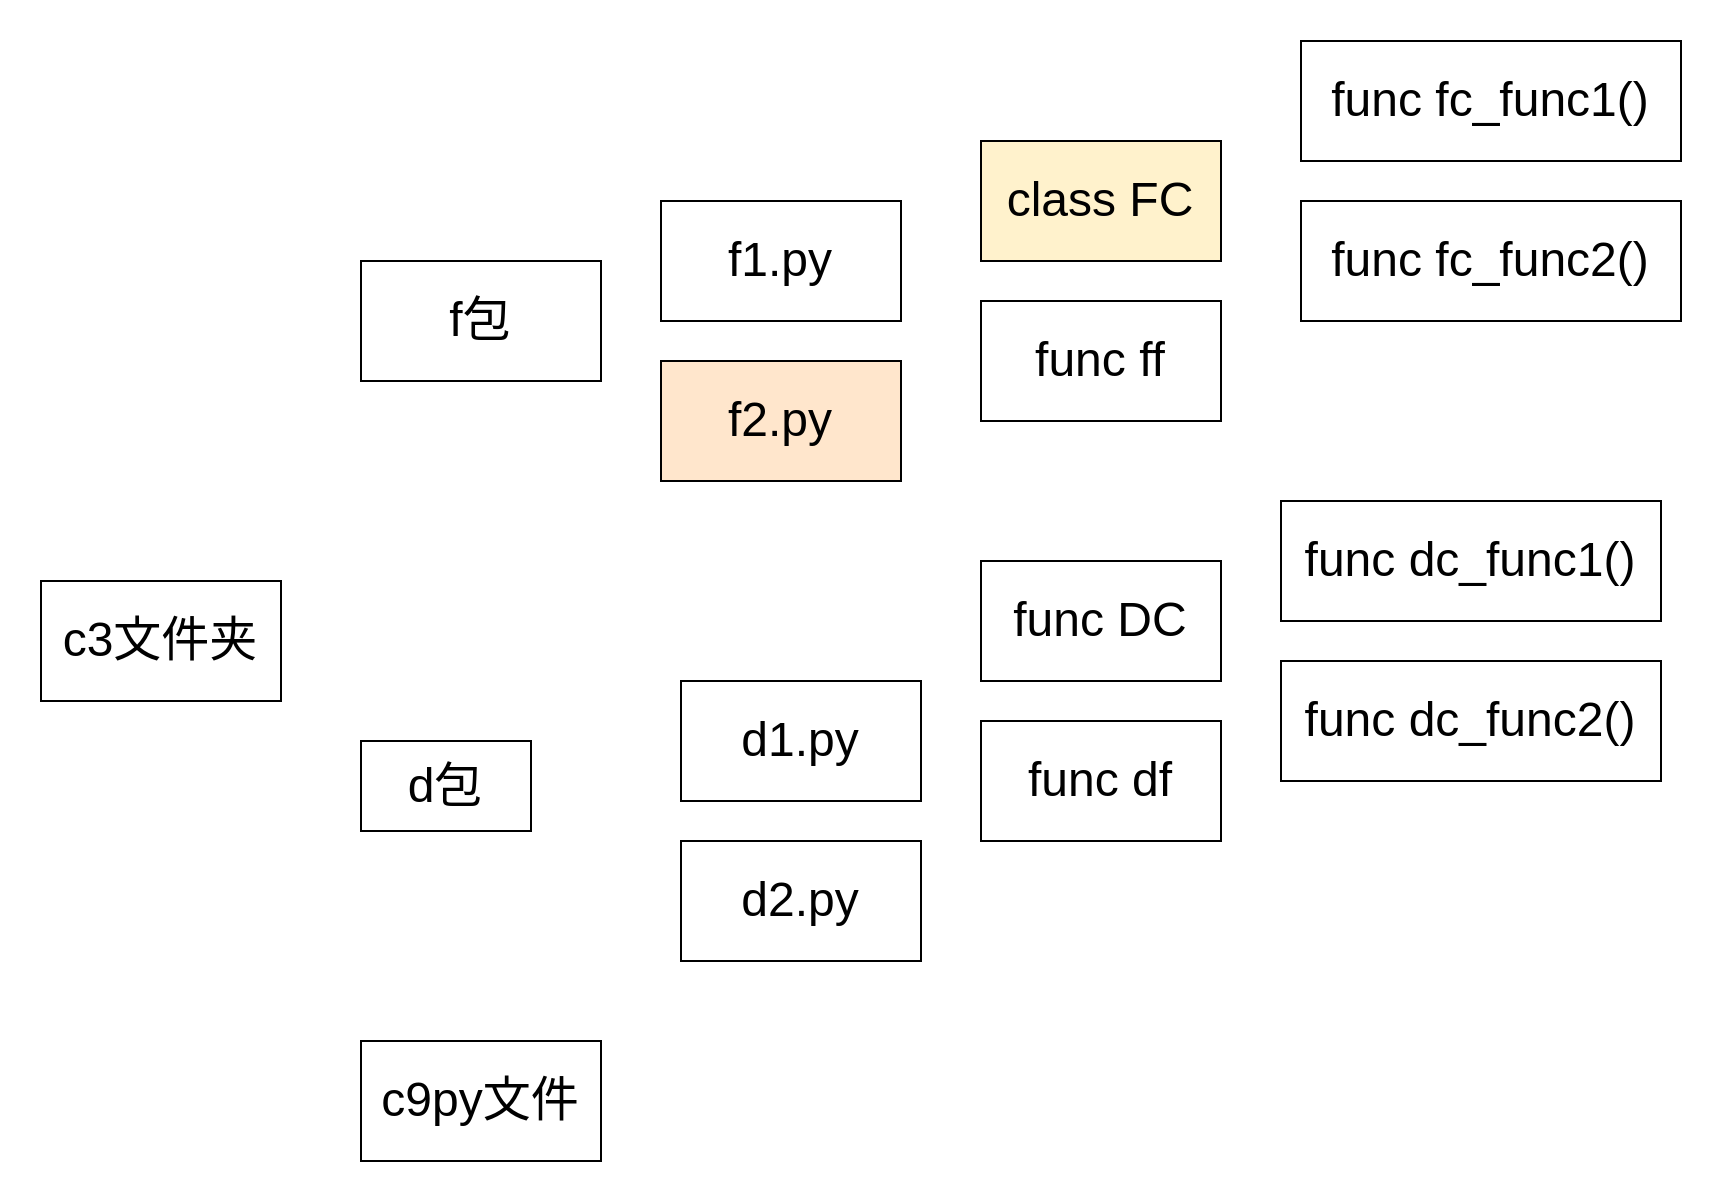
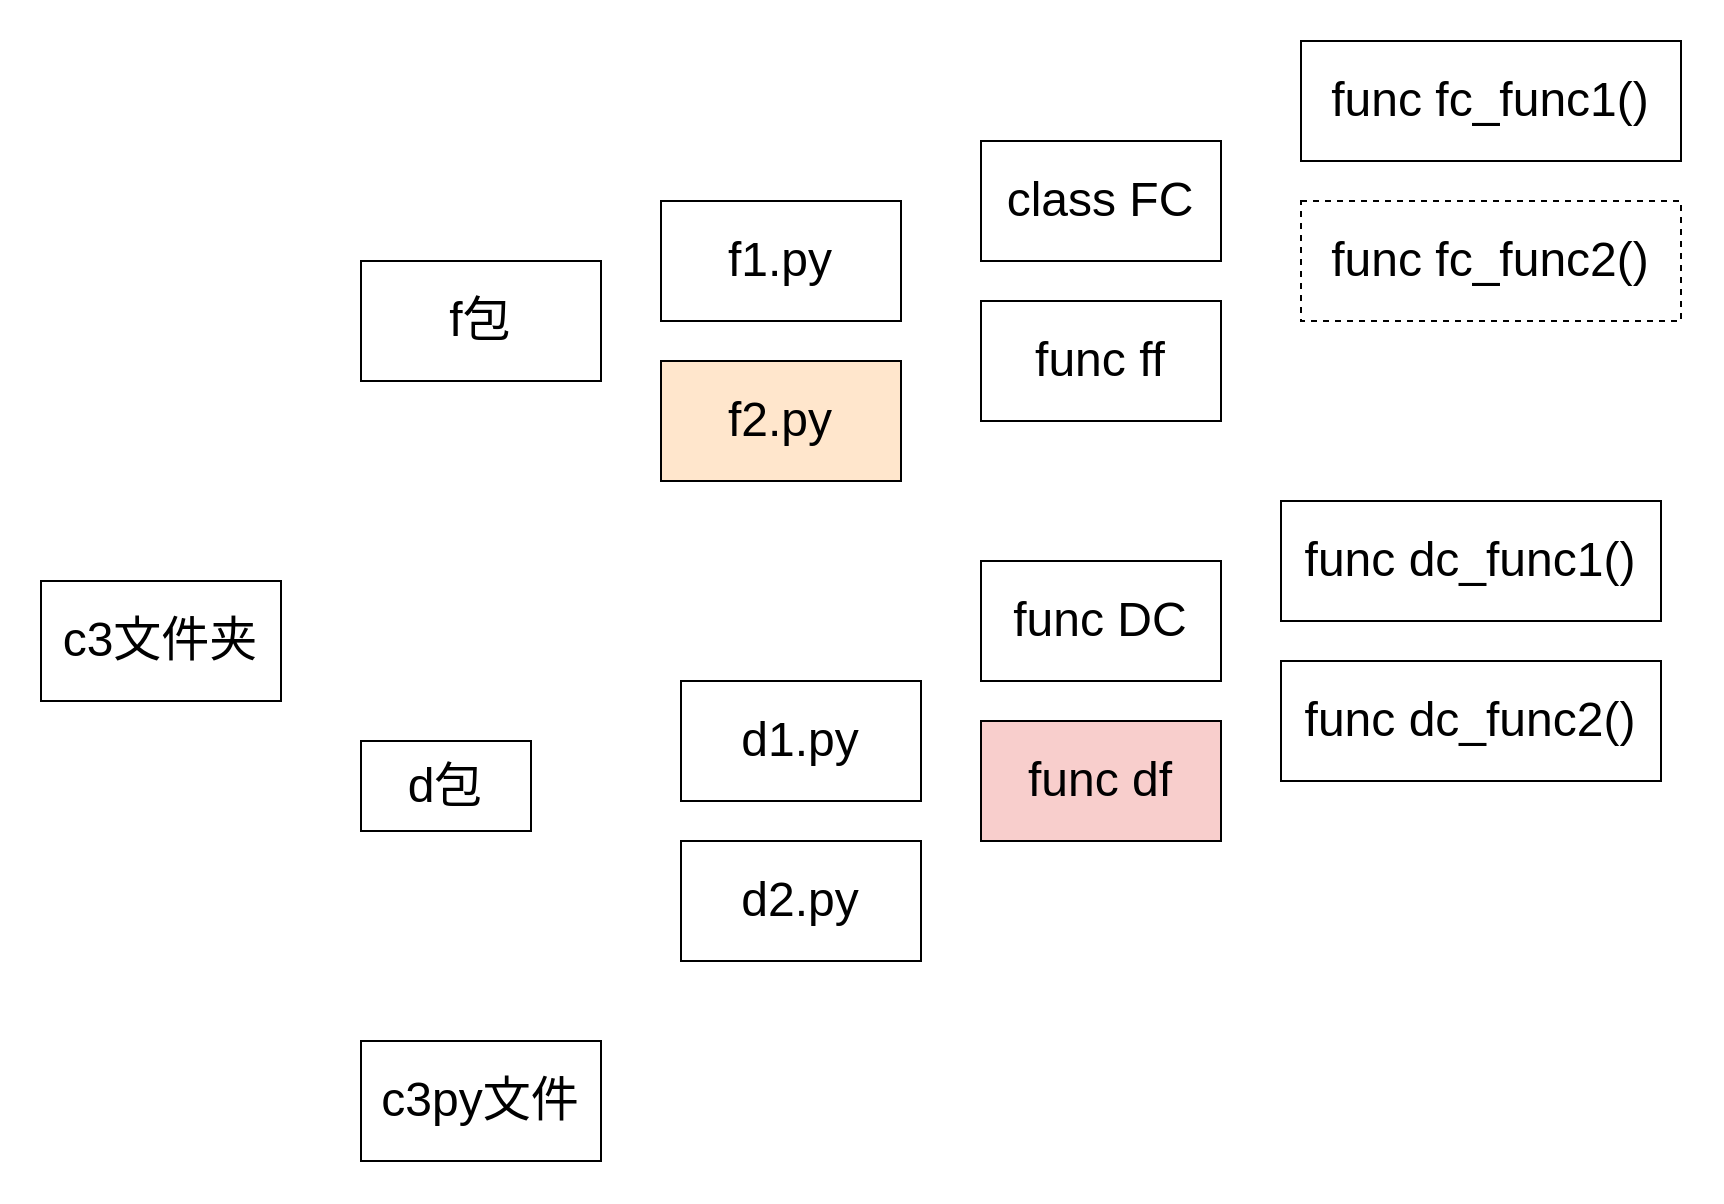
  <mxCell id="0" />
  <mxCell id="1" parent="0" />
  <mxCell id="2" value="&lt;font style=&quot;font-size: 24px;&quot;&gt;c3文件夹&lt;/font&gt;" style="rounded=0;whiteSpace=wrap;html=1;" parent="1" vertex="1"><mxGeometry y="290" width="120" height="60" as="geometry" x="20" /></mxCell>
- <mxCell id="3" value="&lt;font style=&quot;font-size: 24px;&quot;&gt;c9py文件&lt;/font&gt;" style="rounded=0;whiteSpace=wrap;html=1;" parent="1" vertex="1"><mxGeometry x="180" y="520" width="120" height="60" as="geometry" /></mxCell>
+ <mxCell id="3" value="&lt;font style=&quot;font-size: 24px;&quot;&gt;c3py文件&lt;/font&gt;" style="rounded=0;whiteSpace=wrap;html=1;" parent="1" vertex="1"><mxGeometry x="180" y="520" width="120" height="60" as="geometry" /></mxCell>
  <mxCell id="4" value="&lt;span style=&quot;font-size: 24px;&quot;&gt;f1.py&lt;/span&gt;" style="rounded=0;whiteSpace=wrap;html=1;" parent="1" vertex="1"><mxGeometry x="330" y="100" width="120" height="60" as="geometry" /></mxCell>
  <mxCell id="5" value="&lt;font style=&quot;font-size: 24px;&quot;&gt;d包&lt;/font&gt;" style="rounded=0;whiteSpace=wrap;html=1;" parent="1" vertex="1"><mxGeometry x="180" y="370" width="85" height="45" as="geometry" /></mxCell>
  <mxCell id="6" value="&lt;span style=&quot;font-size: 24px;&quot;&gt;f包&lt;/span&gt;" style="rounded=0;whiteSpace=wrap;html=1;" parent="1" vertex="1"><mxGeometry x="180" y="130" width="120" height="60" as="geometry" /></mxCell>
  <mxCell id="7" value="&lt;span style=&quot;font-size: 24px;&quot;&gt;f2.py&lt;/span&gt;" style="rounded=0;whiteSpace=wrap;html=1;fillColor=#ffe6cc;" parent="1" vertex="1"><mxGeometry x="330" y="180" width="120" height="60" as="geometry" /></mxCell>
- <mxCell id="8" value="&lt;span style=&quot;font-size: 24px;&quot;&gt;class FC&lt;/span&gt;" style="rounded=0;whiteSpace=wrap;html=1;fillColor=#fff2cc;" parent="1" vertex="1"><mxGeometry x="490" y="70" width="120" height="60" as="geometry" /></mxCell>
+ <mxCell id="8" value="&lt;span style=&quot;font-size: 24px;&quot;&gt;class FC&lt;/span&gt;" style="rounded=0;whiteSpace=wrap;html=1;" parent="1" vertex="1"><mxGeometry x="490" y="70" width="120" height="60" as="geometry" /></mxCell>
  <mxCell id="9" value="&lt;span style=&quot;font-size: 24px;&quot;&gt;func ff&lt;/span&gt;" style="rounded=0;whiteSpace=wrap;html=1;" parent="1" vertex="1"><mxGeometry x="490" y="150" width="120" height="60" as="geometry" /></mxCell>
  <mxCell id="10" value="&lt;span style=&quot;font-size: 24px;&quot;&gt;func fc_func1()&lt;/span&gt;" style="rounded=0;whiteSpace=wrap;html=1;" parent="1" vertex="1"><mxGeometry x="650" y="20" width="190" height="60" as="geometry" /></mxCell>
- <mxCell id="11" value="&lt;span style=&quot;font-size: 24px;&quot;&gt;func fc_func2()&lt;/span&gt;" style="rounded=0;whiteSpace=wrap;html=1;" parent="1" vertex="1"><mxGeometry x="650" y="100" width="190" height="60" as="geometry" /></mxCell>
+ <mxCell id="11" value="&lt;span style=&quot;font-size: 24px;&quot;&gt;func fc_func2()&lt;/span&gt;" style="rounded=0;whiteSpace=wrap;html=1;dashed=1;" parent="1" vertex="1"><mxGeometry x="650" y="100" width="190" height="60" as="geometry" /></mxCell>
  <mxCell id="12" value="&lt;span style=&quot;font-size: 24px;&quot;&gt;d1.py&lt;/span&gt;" style="rounded=0;whiteSpace=wrap;html=1;" parent="1" vertex="1"><mxGeometry x="340" y="340" width="120" height="60" as="geometry" /></mxCell>
  <mxCell id="13" value="&lt;span style=&quot;font-size: 24px;&quot;&gt;d2.py&lt;/span&gt;" style="rounded=0;whiteSpace=wrap;html=1;" parent="1" vertex="1"><mxGeometry x="340" y="420" width="120" height="60" as="geometry" /></mxCell>
  <mxCell id="14" value="&lt;span style=&quot;font-size: 24px;&quot;&gt;func DC&lt;/span&gt;" style="rounded=0;whiteSpace=wrap;html=1;" parent="1" vertex="1"><mxGeometry x="490" y="280" width="120" height="60" as="geometry" /></mxCell>
- <mxCell id="15" value="&lt;span style=&quot;font-size: 24px;&quot;&gt;func df&lt;/span&gt;" style="rounded=0;whiteSpace=wrap;html=1;" parent="1" vertex="1"><mxGeometry x="490" y="360" width="120" height="60" as="geometry" /></mxCell>
+ <mxCell id="15" value="&lt;span style=&quot;font-size: 24px;&quot;&gt;func df&lt;/span&gt;" style="rounded=0;whiteSpace=wrap;html=1;fillColor=#f8cecc;" parent="1" vertex="1"><mxGeometry x="490" y="360" width="120" height="60" as="geometry" /></mxCell>
  <mxCell id="16" value="&lt;span style=&quot;font-size: 24px;&quot;&gt;func dc_func1()&lt;/span&gt;" style="rounded=0;whiteSpace=wrap;html=1;" parent="1" vertex="1"><mxGeometry x="640" y="250" width="190" height="60" as="geometry" /></mxCell>
  <mxCell id="17" value="&lt;span style=&quot;font-size: 24px;&quot;&gt;func dc_func2()&lt;/span&gt;" style="rounded=0;whiteSpace=wrap;html=1;" parent="1" vertex="1"><mxGeometry x="640" y="330" width="190" height="60" as="geometry" /></mxCell>
